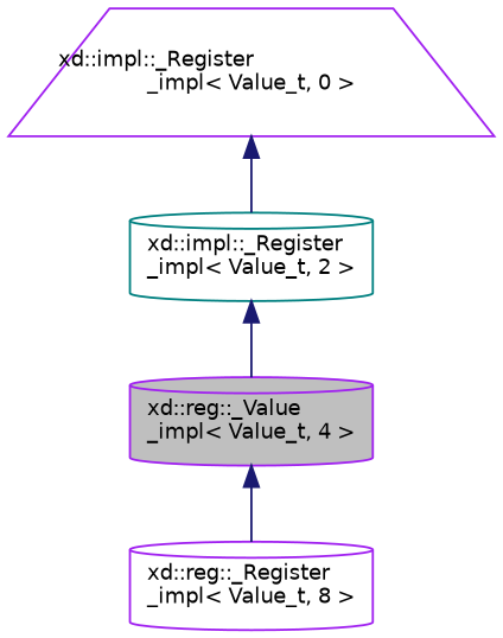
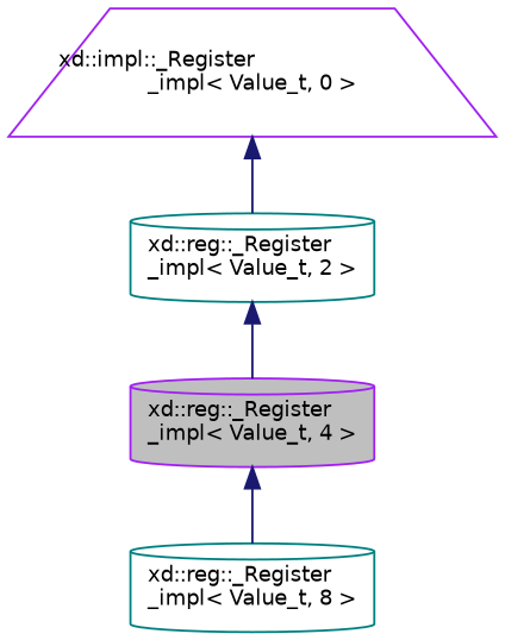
  digraph {
    node [color=purple fillcolor=white fontname=Helvetica fontsize=10 shape=cylinder style=filled]
    edge [color=midnightblue dir=back fontname=Helvetica fontsize=10 labelfontname=Helvetica labelfontsize=10 style=solid]
-   n1 [fillcolor=grey75 fontcolor=black height=0.2 label="xd::reg::_Value\l_impl\< Value_t, 4 \>" width=0.4]
-   n2 [height=0.2 label="xd::reg::_Register\l_impl\< Value_t, 8 \>" width=0.4]
-   n3 [color=teal height=0.2 label="xd::impl::_Register\l_impl\< Value_t, 2 \>" width=0.4]
+   n1 [fillcolor=grey75 fontcolor=black height=0.2 label="xd::reg::_Register\l_impl\< Value_t, 4 \>" width=0.4]
+   n2 [color=teal height=0.2 label="xd::reg::_Register\l_impl\< Value_t, 8 \>" width=0.4]
+   n3 [color=teal height=0.2 label="xd::reg::_Register\l_impl\< Value_t, 2 \>" width=0.4]
    n4 [height=0.2 label="xd::impl::_Register\l_impl\< Value_t, 0 \>" shape=trapezium width=0.4]
    n1 -> n2
    n3 -> n1
    n4 -> n3
  }
